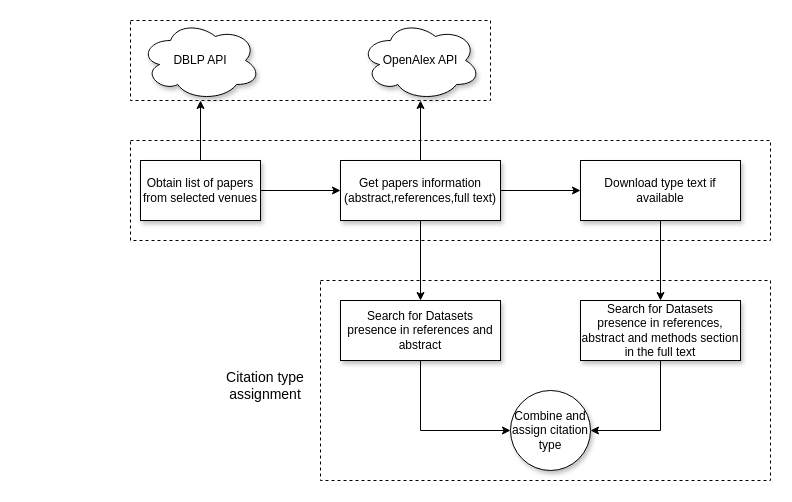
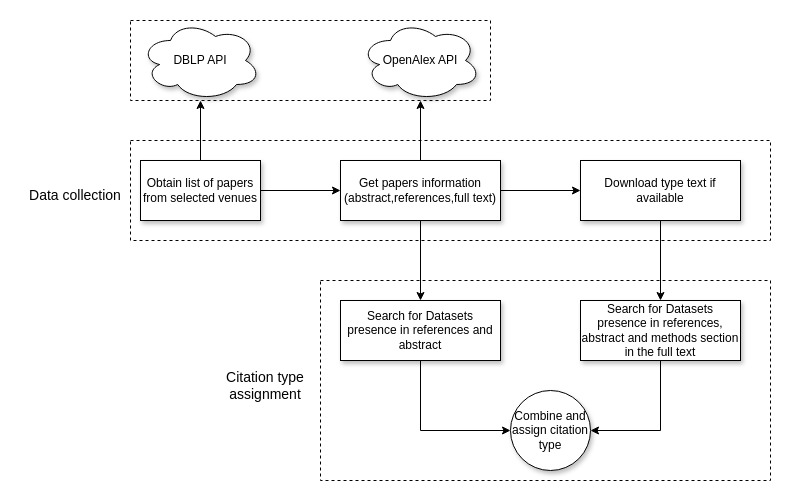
  <mxCell id="0" />
  <mxCell id="1" parent="0" />
  <mxCell id="2" value="" style="rounded=0;whiteSpace=wrap;html=1;fillColor=none;dashed=1;" vertex="1" parent="1"><mxGeometry x="320" y="280" width="450" height="200" as="geometry" /></mxCell>
  <mxCell id="3" value="" style="rounded=0;whiteSpace=wrap;html=1;fillColor=none;dashed=1;" vertex="1" parent="1"><mxGeometry x="130" y="140" width="640" height="100" as="geometry" /></mxCell>
  <mxCell id="4" value="" style="rounded=0;whiteSpace=wrap;html=1;fillColor=none;dashed=1;strokeColor=#000000;" vertex="1" parent="1"><mxGeometry x="130" y="20" width="360" height="80" as="geometry" /></mxCell>
  <mxCell id="5" value="" style="edgeStyle=orthogonalEdgeStyle;rounded=0;orthogonalLoop=1;jettySize=auto;html=1;" parent="1" source="7" target="8" edge="1"><mxGeometry relative="1" as="geometry" /></mxCell>
  <mxCell id="6" value="" style="edgeStyle=orthogonalEdgeStyle;rounded=0;orthogonalLoop=1;jettySize=auto;html=1;" parent="1" source="7" target="12" edge="1"><mxGeometry relative="1" as="geometry" /></mxCell>
  <mxCell id="7" value="Obtain list of papers from selected venues" style="rounded=0;whiteSpace=wrap;html=1;shadow=1;" parent="1" vertex="1"><mxGeometry x="140" y="160" width="120" height="60" as="geometry" /></mxCell>
  <mxCell id="8" value="DBLP API" style="ellipse;shape=cloud;whiteSpace=wrap;html=1;shadow=1;" parent="1" vertex="1"><mxGeometry x="140" y="20" width="120" height="80" as="geometry" /></mxCell>
  <mxCell id="9" value="" style="edgeStyle=orthogonalEdgeStyle;rounded=0;orthogonalLoop=1;jettySize=auto;html=1;" parent="1" source="12" target="13" edge="1"><mxGeometry relative="1" as="geometry" /></mxCell>
  <mxCell id="10" value="" style="edgeStyle=orthogonalEdgeStyle;rounded=0;orthogonalLoop=1;jettySize=auto;html=1;" parent="1" source="12" target="15" edge="1"><mxGeometry relative="1" as="geometry" /></mxCell>
  <mxCell id="11" value="" style="edgeStyle=orthogonalEdgeStyle;rounded=0;orthogonalLoop=1;jettySize=auto;html=1;" parent="1" source="12" target="17" edge="1"><mxGeometry relative="1" as="geometry" /></mxCell>
  <mxCell id="12" value="Get papers information (abstract,references,full text)" style="rounded=0;whiteSpace=wrap;html=1;shadow=1;" parent="1" vertex="1"><mxGeometry x="340" y="160" width="160" height="60" as="geometry" /></mxCell>
  <mxCell id="13" value="OpenAlex API" style="ellipse;shape=cloud;whiteSpace=wrap;html=1;rounded=0;shadow=1;" parent="1" vertex="1"><mxGeometry x="360" y="20" width="120" height="80" as="geometry" /></mxCell>
  <mxCell id="14" value="" style="edgeStyle=orthogonalEdgeStyle;rounded=0;orthogonalLoop=1;jettySize=auto;html=1;" parent="1" source="15" target="19" edge="1"><mxGeometry relative="1" as="geometry" /></mxCell>
  <mxCell id="15" value="Download type text if available" style="rounded=0;whiteSpace=wrap;html=1;shadow=1;" parent="1" vertex="1"><mxGeometry x="580" y="160" width="160" height="60" as="geometry" /></mxCell>
  <mxCell id="16" style="edgeStyle=orthogonalEdgeStyle;rounded=0;orthogonalLoop=1;jettySize=auto;html=1;exitX=0.5;exitY=1;exitDx=0;exitDy=0;entryX=0;entryY=0.5;entryDx=0;entryDy=0;" parent="1" source="17" target="20" edge="1"><mxGeometry relative="1" as="geometry" /></mxCell>
  <mxCell id="17" value="Search for Datasets presence in references and abstract" style="rounded=0;whiteSpace=wrap;html=1;shadow=1;" parent="1" vertex="1"><mxGeometry x="340" y="300" width="160" height="60" as="geometry" /></mxCell>
  <mxCell id="18" style="edgeStyle=orthogonalEdgeStyle;rounded=0;orthogonalLoop=1;jettySize=auto;html=1;exitX=0.5;exitY=1;exitDx=0;exitDy=0;entryX=1;entryY=0.5;entryDx=0;entryDy=0;" parent="1" source="19" target="20" edge="1"><mxGeometry relative="1" as="geometry" /></mxCell>
  <mxCell id="19" value="Search for Datasets presence in references, abstract and methods section in the full text" style="rounded=0;whiteSpace=wrap;html=1;shadow=1;" parent="1" vertex="1"><mxGeometry x="580" y="300" width="160" height="60" as="geometry" /></mxCell>
  <mxCell id="20" value="Combine and assign citation type" style="ellipse;whiteSpace=wrap;html=1;aspect=fixed;shadow=1;" parent="1" vertex="1"><mxGeometry x="510" y="390" width="80" height="80" as="geometry" /></mxCell>
+ <mxCell id="21" value="&lt;font style=&quot;font-size: 14px;&quot;&gt;Data collection&lt;/font&gt;" style="text;html=1;strokeColor=none;fillColor=none;align=center;verticalAlign=middle;whiteSpace=wrap;rounded=0;" vertex="1" parent="1"><mxGeometry x="20" y="180" width="110" height="30" as="geometry" /></mxCell>
  <mxCell id="22" value="&lt;font style=&quot;font-size: 14px;&quot;&gt;Citation type assignment&lt;/font&gt;" style="text;html=1;strokeColor=none;fillColor=none;align=center;verticalAlign=middle;whiteSpace=wrap;rounded=0;" vertex="1" parent="1"><mxGeometry x="210" y="370" width="110" height="30" as="geometry" /></mxCell>
